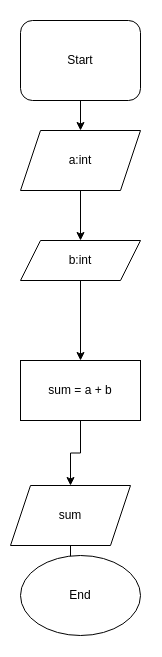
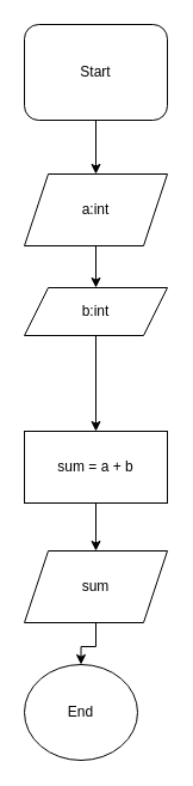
  <mxCell id="0" />
  <mxCell id="1" parent="0" />
  <mxCell id="2" style="edgeStyle=orthogonalEdgeStyle;rounded=0;orthogonalLoop=1;jettySize=auto;html=1;entryX=0.5;entryY=0;entryDx=0;entryDy=0;" parent="1" source="3" target="5" edge="1"><mxGeometry relative="1" as="geometry" /></mxCell>
  <mxCell id="3" value="Start" style="whiteSpace=wrap;html=1;rounded=1;" parent="1" vertex="1"><mxGeometry x="20" y="20" width="120" height="80" as="geometry" /></mxCell>
  <mxCell id="4" style="edgeStyle=orthogonalEdgeStyle;rounded=0;orthogonalLoop=1;jettySize=auto;html=1;exitX=0.5;exitY=1;exitDx=0;exitDy=0;" edge="1" parent="1" source="5" target="12"><mxGeometry relative="1" as="geometry" /></mxCell>
- <mxCell id="5" value="a:int" style="shape=parallelogram;perimeter=parallelogramPerimeter;whiteSpace=wrap;html=1;fixedSize=1;" parent="1" vertex="1"><mxGeometry x="20" y="130" width="120" height="60" as="geometry" /></mxCell>
+ <mxCell id="5" value="a:int" style="shape=parallelogram;perimeter=parallelogramPerimeter;whiteSpace=wrap;html=1;fixedSize=1;" parent="1" vertex="1"><mxGeometry x="20" y="145" width="120" height="60" as="geometry" /></mxCell>
  <mxCell id="6" style="edgeStyle=orthogonalEdgeStyle;rounded=0;orthogonalLoop=1;jettySize=auto;html=1;entryX=0.5;entryY=0;entryDx=0;entryDy=0;" parent="1" source="7" target="9" edge="1"><mxGeometry relative="1" as="geometry" /></mxCell>
  <mxCell id="7" value="sum = a + b" style="rounded=0;whiteSpace=wrap;html=1;" parent="1" vertex="1"><mxGeometry x="20" y="360" width="120" height="60" as="geometry" /></mxCell>
  <mxCell id="8" style="edgeStyle=orthogonalEdgeStyle;rounded=0;orthogonalLoop=1;jettySize=auto;html=1;entryX=0.5;entryY=0;entryDx=0;entryDy=0;" parent="1" source="9" target="10" edge="1"><mxGeometry relative="1" as="geometry" /></mxCell>
- <mxCell id="9" value="sum" style="shape=parallelogram;perimeter=parallelogramPerimeter;whiteSpace=wrap;html=1;fixedSize=1;" parent="1" vertex="1"><mxGeometry x="10" y="485" width="120" height="60" as="geometry" /></mxCell>
- <mxCell id="10" value="End" style="ellipse;whiteSpace=wrap;html=1;" parent="1" vertex="1"><mxGeometry x="20" y="555" width="120" height="80" as="geometry" /></mxCell>
+ <mxCell id="9" value="sum" style="shape=parallelogram;perimeter=parallelogramPerimeter;whiteSpace=wrap;html=1;fixedSize=1;" parent="1" vertex="1"><mxGeometry x="20" y="460" width="120" height="60" as="geometry" /></mxCell>
+ <mxCell id="10" value="End" style="ellipse;whiteSpace=wrap;html=1;" parent="1" vertex="1"><mxGeometry x="20" y="555" width="95" height="80" as="geometry" /></mxCell>
  <mxCell id="11" style="edgeStyle=orthogonalEdgeStyle;rounded=0;orthogonalLoop=1;jettySize=auto;html=1;exitX=0.5;exitY=1;exitDx=0;exitDy=0;entryX=0.5;entryY=0;entryDx=0;entryDy=0;" edge="1" parent="1" source="12" target="7"><mxGeometry relative="1" as="geometry" /></mxCell>
  <mxCell id="12" value="b:int" style="shape=parallelogram;perimeter=parallelogramPerimeter;whiteSpace=wrap;html=1;fixedSize=1;" vertex="1" parent="1"><mxGeometry x="20" y="240" width="120" height="40" as="geometry" /></mxCell>
